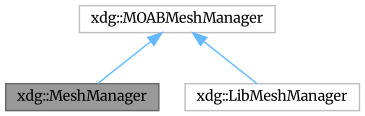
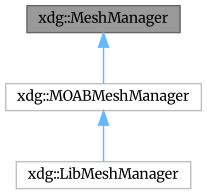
  digraph {
    fontname=Merriweather
    node [color=grey75 fillcolor=white fontname=Merriweather fontsize=10 shape=box style=filled]
    edge [color=steelblue1 dir=back fontname=Merriweather fontsize=10 labelfontname=Helvetica labelfontsize=10 style=solid]
    n1 [color=gray40 fillcolor=grey60 fontcolor=black height=0.2 label="xdg::MeshManager" width=0.4]
    n2 [height=0.2 label="xdg::MOABMeshManager" width=0.4]
    n3 [height=0.2 label="xdg::LibMeshManager" width=0.4]
-   n2 -> n1
+   n1 -> n2
    n2 -> n3
  }
